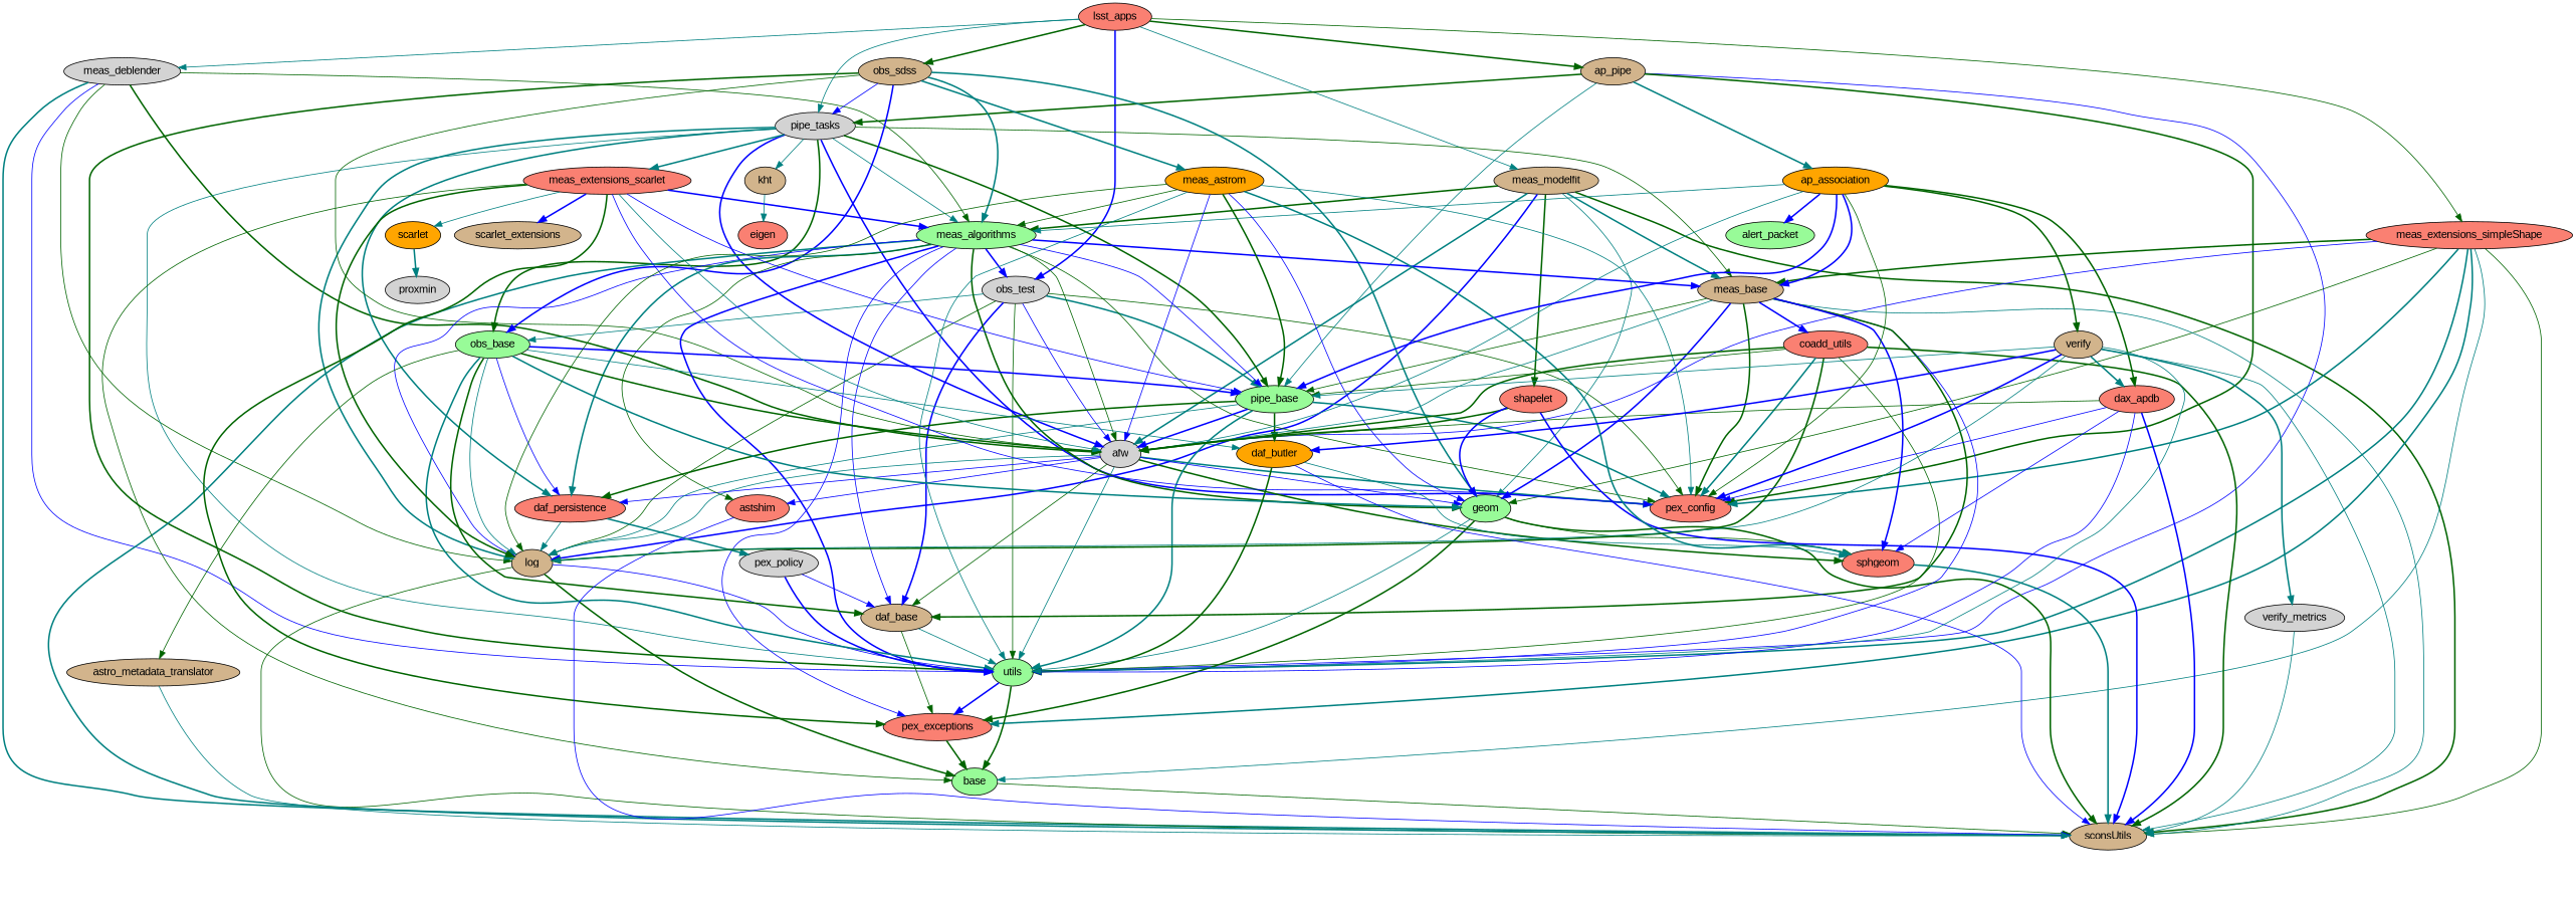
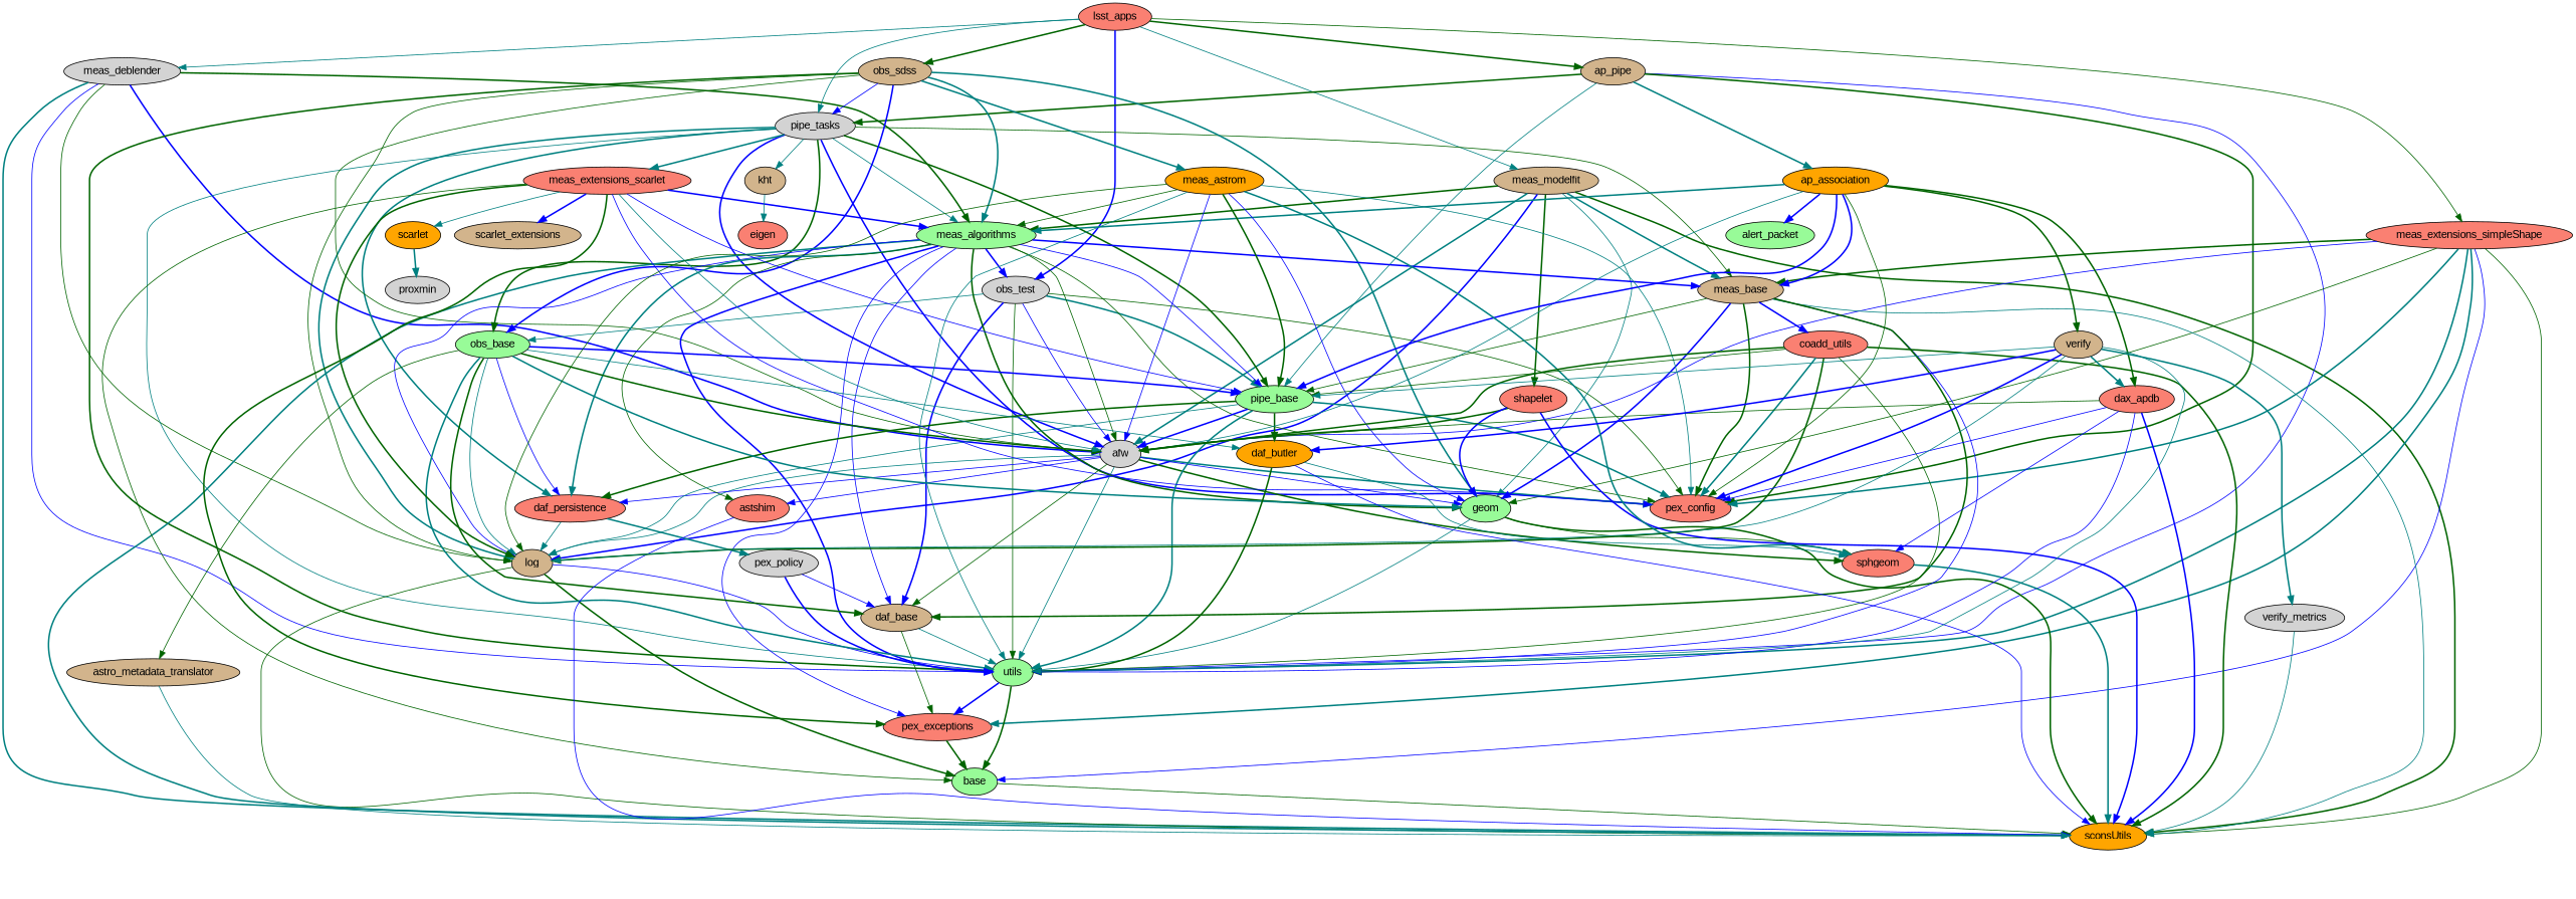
  digraph {
    fontname="Liberation Sans"
    node [fillcolor=salmon fontname="Liberation Sans" style=filled]
    edge [color=darkgreen fontname="Liberation Sans" style=bold]
    meas_deblender [fillcolor=lightgrey]
    lsst_apps
    obs_test [fillcolor=lightgrey]
    meas_modelfit [fillcolor=tan]
    pipe_tasks [fillcolor=lightgrey]
    ap_pipe [fillcolor=tan]
    obs_sdss [fillcolor=tan]
    meas_extensions_simpleShape
    afw [fillcolor=lightgrey]
    utils [fillcolor=palegreen]
-   sconsUtils [fillcolor=tan]
+   sconsUtils [fillcolor=orange]
    log [fillcolor=tan]
    meas_algorithms [fillcolor=palegreen]
    daf_base [fillcolor=tan]
    pex_config
    pipe_base [fillcolor=palegreen]
    obs_base [fillcolor=palegreen]
    geom [fillcolor=palegreen]
    meas_base [fillcolor=tan]
    shapelet
    daf_persistence
    meas_extensions_scarlet
    kht [fillcolor=tan]
    ap_association [fillcolor=orange]
    meas_astrom [fillcolor=orange]
    pex_exceptions
    base [fillcolor=palegreen]
    sphgeom
    astshim
    pex_policy [fillcolor=lightgrey]
    coadd_utils
    daf_butler [fillcolor=orange]
    astro_metadata_translator [fillcolor=tan]
    scarlet [fillcolor=orange]
    scarlet_extensions [fillcolor=tan]
    eigen
    proxmin [fillcolor=lightgrey]
    alert_packet [fillcolor=palegreen]
    dax_apdb
    verify [fillcolor=tan]
    verify_metrics [fillcolor=lightgrey]
-   meas_deblender -> afw
+   meas_deblender -> afw [color=blue]
    meas_deblender -> utils [color=blue style=solid]
    meas_deblender -> sconsUtils [color=teal]
    meas_deblender -> log [style=solid]
-   meas_deblender -> meas_algorithms [style=solid]
+   meas_deblender -> meas_algorithms
    lsst_apps -> meas_deblender [color=teal style=solid]
    lsst_apps -> obs_test [color=blue]
    lsst_apps -> meas_modelfit [color=teal style=solid]
    lsst_apps -> pipe_tasks [color=teal style=solid]
    lsst_apps -> ap_pipe
    lsst_apps -> obs_sdss
    lsst_apps -> meas_extensions_simpleShape [style=solid]
    obs_test -> afw [color=blue style=solid]
    obs_test -> utils [style=solid]
    obs_test -> daf_base [color=blue]
    obs_test -> pex_config [style=solid]
    obs_test -> pipe_base [color=teal]
    obs_test -> obs_base [color=teal style=solid]
    meas_modelfit -> afw [color=teal]
    meas_modelfit -> sconsUtils
    meas_modelfit -> log [color=blue]
    meas_modelfit -> meas_algorithms
    meas_modelfit -> geom [color=teal style=solid]
    meas_modelfit -> meas_base [color=teal]
    meas_modelfit -> shapelet
    pipe_tasks -> afw [color=blue]
    pipe_tasks -> utils [color=teal style=solid]
    pipe_tasks -> log [color=teal]
    pipe_tasks -> meas_algorithms [color=teal style=solid]
    pipe_tasks -> pex_config [color=blue]
    pipe_tasks -> pipe_base
    pipe_tasks -> obs_base
    pipe_tasks -> meas_base [style=solid]
    pipe_tasks -> daf_persistence [color=teal]
    pipe_tasks -> meas_extensions_scarlet [color=teal]
    pipe_tasks -> kht [color=teal style=solid]
    ap_pipe -> pipe_tasks
    ap_pipe -> utils [color=blue style=solid]
    ap_pipe -> pex_config
    ap_pipe -> pipe_base [color=teal style=solid]
    ap_pipe -> ap_association [color=teal]
    obs_sdss -> pipe_tasks [color=blue style=solid]
    obs_sdss -> afw [style=solid]
    obs_sdss -> utils
-   obs_test -> log [style=solid]
+   obs_sdss -> log [style=solid]
    obs_sdss -> meas_algorithms [color=teal]
    obs_sdss -> obs_base [color=blue]
    obs_sdss -> geom [color=teal]
    obs_sdss -> meas_astrom [color=teal]
    meas_extensions_simpleShape -> afw [color=blue style=solid]
    meas_extensions_simpleShape -> utils [color=teal]
    meas_extensions_simpleShape -> sconsUtils [style=solid]
    meas_extensions_simpleShape -> pex_config [color=teal]
    meas_extensions_simpleShape -> geom [style=solid]
    meas_extensions_simpleShape -> meas_base
    meas_extensions_simpleShape -> pex_exceptions [color=teal]
-   meas_extensions_simpleShape -> base [color=teal style=solid]
+   meas_extensions_simpleShape -> base [color=blue style=solid]
    afw -> utils [color=teal style=solid]
    afw -> log [color=teal style=solid]
    afw -> daf_base [style=solid]
    afw -> pex_config [color=teal]
    afw -> geom [color=blue style=solid]
    afw -> daf_persistence [color=blue style=solid]
    afw -> sphgeom
    afw -> astshim [color=blue style=solid]
    utils -> pex_exceptions [color=blue]
    utils -> base
    log -> utils [color=blue style=solid]
    log -> sconsUtils [style=solid]
    log -> base
    meas_algorithms -> obs_test [color=blue]
    meas_algorithms -> afw [style=solid]
    meas_algorithms -> utils [color=blue]
    meas_algorithms -> sconsUtils [color=teal]
    meas_algorithms -> log [color=blue style=solid]
    meas_algorithms -> daf_base [color=blue style=solid]
    meas_algorithms -> pex_config [style=solid]
    meas_algorithms -> pipe_base [color=blue style=solid]
    meas_algorithms -> geom
    meas_algorithms -> meas_base [color=blue]
    meas_algorithms -> daf_persistence [color=teal]
    meas_algorithms -> pex_exceptions [color=blue style=solid]
    meas_algorithms -> astshim [style=solid]
    daf_base -> utils [color=teal style=solid]
    daf_base -> pex_exceptions [style=solid]
    pipe_base -> afw [color=blue]
    pipe_base -> utils [color=teal]
    pipe_base -> log [color=teal style=solid]
    pipe_base -> pex_config [color=teal]
    pipe_base -> daf_persistence
    pipe_base -> daf_butler
    obs_base -> afw
    obs_base -> utils [color=teal]
    obs_base -> log [color=teal style=solid]
    obs_base -> daf_base
    obs_base -> pipe_base [color=blue]
    obs_base -> geom [color=teal]
    obs_base -> daf_persistence [color=blue style=solid]
    obs_base -> daf_butler [color=teal style=solid]
    obs_base -> astro_metadata_translator [style=solid]
    geom -> utils [color=teal style=solid]
    geom -> sconsUtils
-   geom -> pex_exceptions
    geom -> sphgeom [style=solid]
-   meas_base -> afw [color=teal style=solid]
    meas_base -> utils [color=blue style=solid]
    meas_base -> sconsUtils [color=teal style=solid]
    meas_base -> daf_base
    meas_base -> pex_config
    meas_base -> pipe_base [style=solid]
    meas_base -> geom [color=blue]
-   meas_base -> sphgeom [color=blue]
    meas_base -> coadd_utils [color=blue]
    shapelet -> afw
    shapelet -> sconsUtils [color=blue]
    shapelet -> geom [color=blue]
    daf_persistence -> log [color=teal style=solid]
    daf_persistence -> pex_policy [color=teal]
    meas_extensions_scarlet -> afw [color=teal style=solid]
    meas_extensions_scarlet -> log
    meas_extensions_scarlet -> meas_algorithms [color=blue]
    meas_extensions_scarlet -> pex_config [color=blue style=solid]
    meas_extensions_scarlet -> pipe_base [color=blue style=solid]
    meas_extensions_scarlet -> pex_exceptions
    meas_extensions_scarlet -> base [style=solid]
    meas_extensions_scarlet -> scarlet [color=teal style=solid]
    meas_extensions_scarlet -> scarlet_extensions [color=blue]
    kht -> eigen [color=teal style=solid]
    ap_association -> afw [color=teal style=solid]
-   ap_association -> meas_algorithms [color=teal style=solid]
+   ap_association -> meas_algorithms [color=teal]
    ap_association -> pex_config [style=solid]
    ap_association -> pipe_base [color=blue]
    ap_association -> meas_base [color=blue]
    ap_association -> alert_packet [color=blue]
    ap_association -> dax_apdb
    ap_association -> verify
    meas_astrom -> afw [color=blue style=solid]
    meas_astrom -> utils [color=teal style=solid]
    meas_astrom -> log [style=solid]
    meas_astrom -> meas_algorithms [style=solid]
    meas_astrom -> pex_config [color=teal style=solid]
    meas_astrom -> pipe_base
    meas_astrom -> geom [color=blue style=solid]
    meas_astrom -> sphgeom [color=teal]
    pex_exceptions -> base
    base -> sconsUtils [style=solid]
    sphgeom -> sconsUtils [color=teal]
    astshim -> sconsUtils [color=blue style=solid]
    pex_policy -> utils [color=blue]
    pex_policy -> daf_base [color=blue style=solid]
    coadd_utils -> afw
    coadd_utils -> utils [style=solid]
    coadd_utils -> sconsUtils
    coadd_utils -> log
    coadd_utils -> pex_config [color=teal]
    coadd_utils -> pipe_base [style=solid]
    daf_butler -> utils
    daf_butler -> sconsUtils [color=blue style=solid]
    daf_butler -> sphgeom [color=teal style=solid]
    astro_metadata_translator -> sconsUtils [color=teal style=solid]
    scarlet -> proxmin [color=teal]
    dax_apdb -> afw [style=solid]
    dax_apdb -> utils [color=blue style=solid]
    dax_apdb -> sconsUtils [color=blue]
    dax_apdb -> pex_config [color=blue style=solid]
    dax_apdb -> sphgeom [color=blue style=solid]
    verify -> utils [color=teal style=solid]
-   verify -> sconsUtils [color=teal style=solid]
    verify -> log [color=teal style=solid]
    verify -> pex_config [color=blue]
    verify -> pipe_base [color=teal style=solid]
    verify -> daf_butler [color=blue]
    verify -> dax_apdb [color=teal]
    verify -> verify_metrics [color=teal]
    verify_metrics -> sconsUtils [color=teal style=solid]
  }
